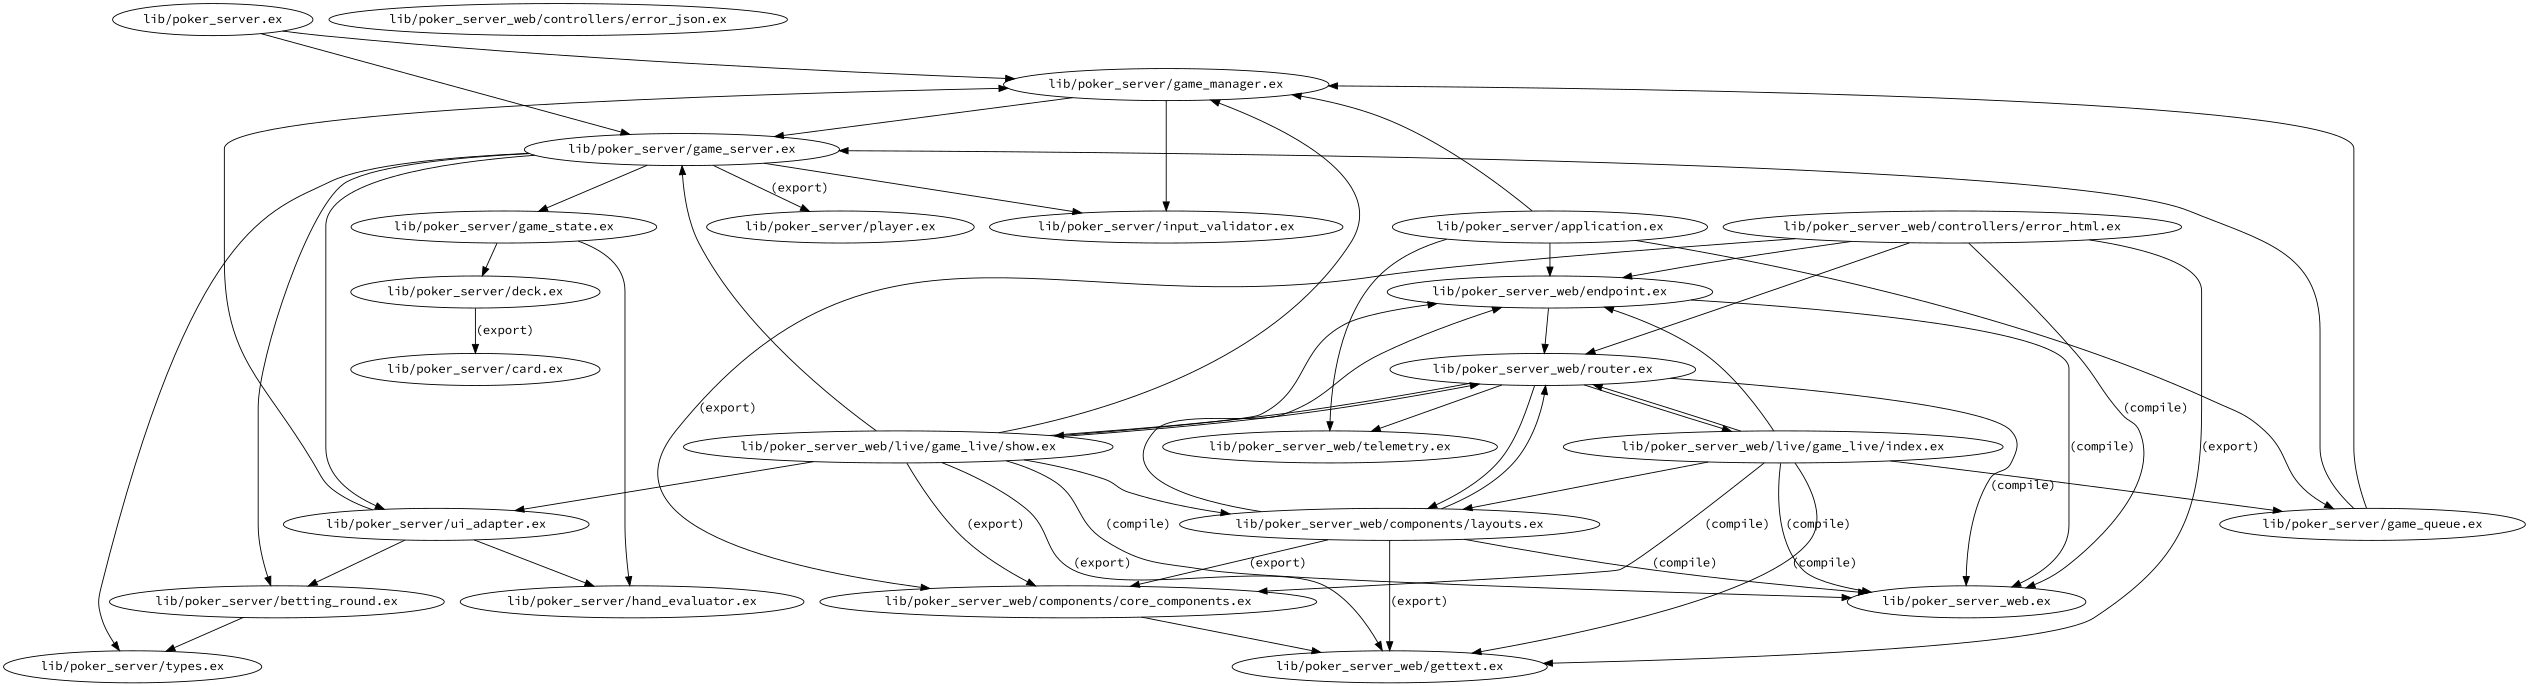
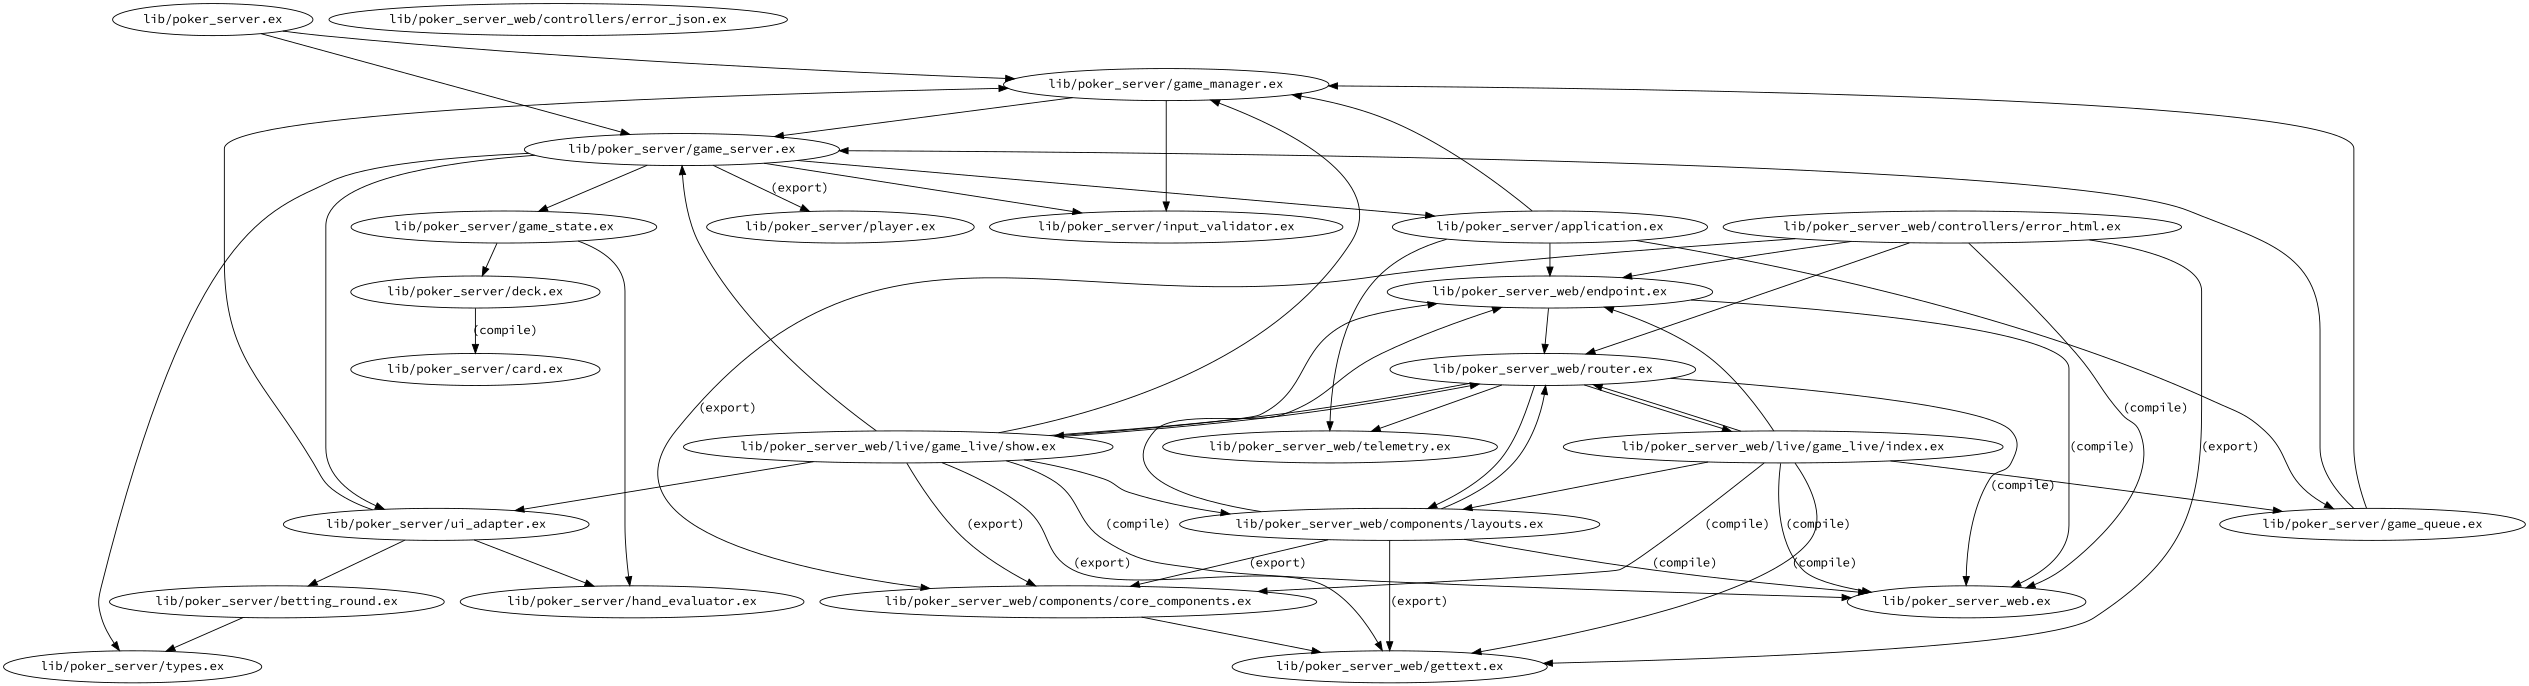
  digraph {
    fontname="Source Code Pro"
    node [fontname="Source Code Pro"]
    edge [fontname="Source Code Pro"]
    "lib/poker_server.ex"
    "lib/poker_server/game_manager.ex"
    "lib/poker_server/game_server.ex"
    "lib/poker_server/input_validator.ex"
    "lib/poker_server/betting_round.ex"
    "lib/poker_server/types.ex"
    "lib/poker_server/game_state.ex"
    "lib/poker_server/player.ex"
    "lib/poker_server/ui_adapter.ex"
    "lib/poker_server/deck.ex"
    "lib/poker_server/hand_evaluator.ex"
    "lib/poker_server/card.ex"
    "lib/poker_server/application.ex"
    "lib/poker_server/game_queue.ex"
    "lib/poker_server_web/endpoint.ex"
    "lib/poker_server_web/telemetry.ex"
    "lib/poker_server_web.ex"
    "lib/poker_server_web/router.ex"
    "lib/poker_server_web/components/layouts.ex"
    "lib/poker_server_web/live/game_live/index.ex"
    "lib/poker_server_web/live/game_live/show.ex"
    "lib/poker_server_web/components/core_components.ex"
    "lib/poker_server_web/gettext.ex"
    "lib/poker_server_web/controllers/error_html.ex"
    "lib/poker_server_web/controllers/error_json.ex"
    "lib/poker_server.ex" -> "lib/poker_server/game_manager.ex"
    "lib/poker_server.ex" -> "lib/poker_server/game_server.ex"
    "lib/poker_server/game_manager.ex" -> "lib/poker_server/game_server.ex"
    "lib/poker_server/game_manager.ex" -> "lib/poker_server/input_validator.ex"
    "lib/poker_server/game_server.ex" -> "lib/poker_server/input_validator.ex"
-   "lib/poker_server/game_server.ex" -> "lib/poker_server/betting_round.ex"
+   "lib/poker_server/game_server.ex" -> "lib/poker_server/application.ex"
    "lib/poker_server/game_server.ex" -> "lib/poker_server/types.ex"
    "lib/poker_server/game_server.ex" -> "lib/poker_server/game_state.ex"
    "lib/poker_server/game_server.ex" -> "lib/poker_server/player.ex" [label="(export)"]
    "lib/poker_server/game_server.ex" -> "lib/poker_server/ui_adapter.ex"
    "lib/poker_server/betting_round.ex" -> "lib/poker_server/types.ex"
    "lib/poker_server/game_state.ex" -> "lib/poker_server/deck.ex"
    "lib/poker_server/game_state.ex" -> "lib/poker_server/hand_evaluator.ex"
    "lib/poker_server/ui_adapter.ex" -> "lib/poker_server/game_manager.ex"
    "lib/poker_server/ui_adapter.ex" -> "lib/poker_server/betting_round.ex"
    "lib/poker_server/ui_adapter.ex" -> "lib/poker_server/hand_evaluator.ex"
-   "lib/poker_server/deck.ex" -> "lib/poker_server/card.ex" [label="(export)"]
+   "lib/poker_server/deck.ex" -> "lib/poker_server/card.ex" [label="(compile)"]
    "lib/poker_server/application.ex" -> "lib/poker_server/game_manager.ex"
    "lib/poker_server/application.ex" -> "lib/poker_server/game_queue.ex"
    "lib/poker_server/application.ex" -> "lib/poker_server_web/endpoint.ex"
    "lib/poker_server/application.ex" -> "lib/poker_server_web/telemetry.ex"
    "lib/poker_server/game_queue.ex" -> "lib/poker_server/game_manager.ex"
    "lib/poker_server/game_queue.ex" -> "lib/poker_server/game_server.ex"
    "lib/poker_server_web/endpoint.ex" -> "lib/poker_server_web.ex" [label="(compile)"]
    "lib/poker_server_web/endpoint.ex" -> "lib/poker_server_web/router.ex"
    "lib/poker_server_web/router.ex" -> "lib/poker_server_web/telemetry.ex"
    "lib/poker_server_web/router.ex" -> "lib/poker_server_web.ex" [label="(compile)"]
    "lib/poker_server_web/router.ex" -> "lib/poker_server_web/components/layouts.ex"
    "lib/poker_server_web/router.ex" -> "lib/poker_server_web/live/game_live/index.ex"
    "lib/poker_server_web/router.ex" -> "lib/poker_server_web/live/game_live/show.ex"
    "lib/poker_server_web/components/layouts.ex" -> "lib/poker_server_web/endpoint.ex"
    "lib/poker_server_web/components/layouts.ex" -> "lib/poker_server_web.ex" [label="(compile)"]
    "lib/poker_server_web/components/layouts.ex" -> "lib/poker_server_web/router.ex"
    "lib/poker_server_web/components/layouts.ex" -> "lib/poker_server_web/components/core_components.ex" [label="(export)"]
    "lib/poker_server_web/components/layouts.ex" -> "lib/poker_server_web/gettext.ex" [label="(export)"]
    "lib/poker_server_web/live/game_live/index.ex" -> "lib/poker_server/game_queue.ex"
    "lib/poker_server_web/live/game_live/index.ex" -> "lib/poker_server_web/endpoint.ex"
    "lib/poker_server_web/live/game_live/index.ex" -> "lib/poker_server_web.ex" [label="(compile)"]
    "lib/poker_server_web/live/game_live/index.ex" -> "lib/poker_server_web/router.ex"
    "lib/poker_server_web/live/game_live/index.ex" -> "lib/poker_server_web/components/layouts.ex"
    "lib/poker_server_web/live/game_live/index.ex" -> "lib/poker_server_web/components/core_components.ex" [label="(compile)"]
    "lib/poker_server_web/live/game_live/index.ex" -> "lib/poker_server_web/gettext.ex" [label="(compile)"]
    "lib/poker_server_web/live/game_live/show.ex" -> "lib/poker_server/game_manager.ex"
    "lib/poker_server_web/live/game_live/show.ex" -> "lib/poker_server/game_server.ex"
    "lib/poker_server_web/live/game_live/show.ex" -> "lib/poker_server/ui_adapter.ex"
    "lib/poker_server_web/live/game_live/show.ex" -> "lib/poker_server_web/endpoint.ex"
    "lib/poker_server_web/live/game_live/show.ex" -> "lib/poker_server_web.ex" [label="(compile)"]
    "lib/poker_server_web/live/game_live/show.ex" -> "lib/poker_server_web/router.ex"
    "lib/poker_server_web/live/game_live/show.ex" -> "lib/poker_server_web/components/layouts.ex"
    "lib/poker_server_web/live/game_live/show.ex" -> "lib/poker_server_web/components/core_components.ex" [label="(export)"]
    "lib/poker_server_web/live/game_live/show.ex" -> "lib/poker_server_web/gettext.ex" [label="(export)"]
    "lib/poker_server_web/components/core_components.ex" -> "lib/poker_server_web/gettext.ex"
    "lib/poker_server_web/controllers/error_html.ex" -> "lib/poker_server_web/endpoint.ex"
    "lib/poker_server_web/controllers/error_html.ex" -> "lib/poker_server_web.ex" [label="(compile)"]
    "lib/poker_server_web/controllers/error_html.ex" -> "lib/poker_server_web/router.ex"
    "lib/poker_server_web/controllers/error_html.ex" -> "lib/poker_server_web/components/core_components.ex" [label="(export)"]
    "lib/poker_server_web/controllers/error_html.ex" -> "lib/poker_server_web/gettext.ex" [label="(export)"]
  }
